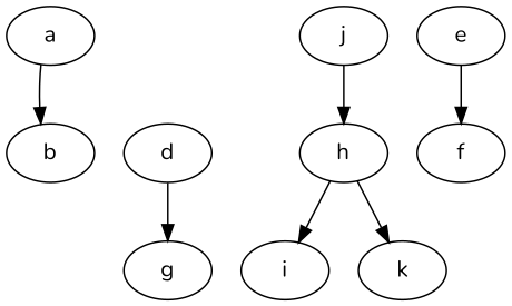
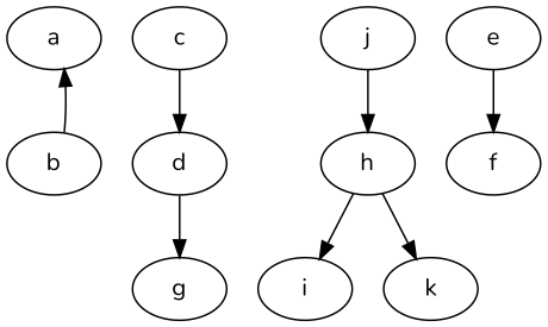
  digraph {
    fontname=Nunito
    rankdir=TB
    node [fontname=Nunito]
    edge [fontname=Nunito]
    a
    b
+   c
    d
    g
    j
    h
    e
    f
    i
    k
-   a -> b
+   b -> a
+   c -> d
    d -> g
    j -> h
    h -> i
    h -> k
    e -> f
  }
